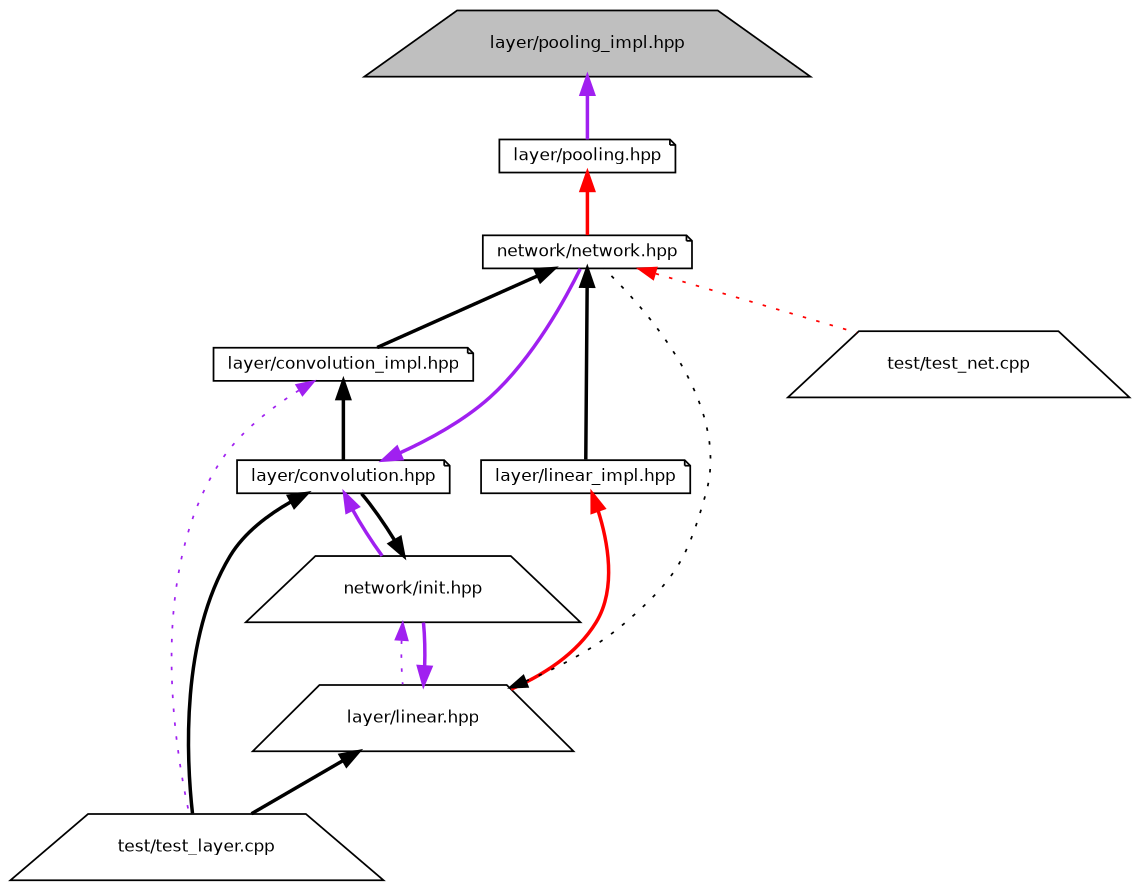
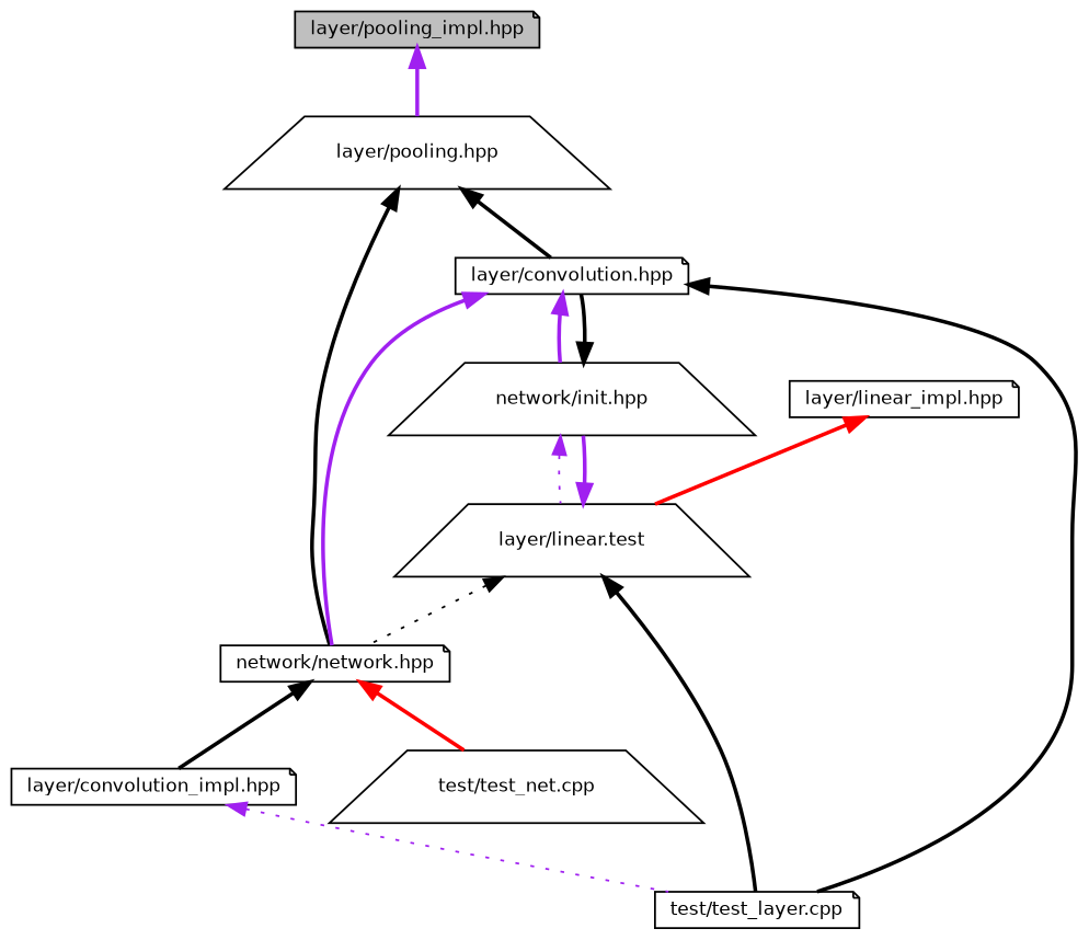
  digraph {
    node [color=black fillcolor=white fontname=Helvetica fontsize=10 shape=note style=filled]
    edge [color=black dir=back fontname=Helvetica fontsize=10 labelfontname=Helvetica labelfontsize=10 style=bold]
-   n1 [fillcolor=grey75 fontcolor=black height=0.2 label="layer/pooling_impl.hpp" shape=trapezium width=0.4]
-   n2 [height=0.2 label="layer/pooling.hpp" width=0.4]
+   n1 [fillcolor=grey75 fontcolor=black height=0.2 label="layer/pooling_impl.hpp" width=0.4]
+   n2 [height=0.2 label="layer/pooling.hpp" shape=trapezium width=0.4]
    n3 [height=0.2 label="network/network.hpp" width=0.4]
    n4 [height=0.2 label="layer/convolution_impl.hpp" width=0.4]
    n5 [height=0.2 label="layer/linear_impl.hpp" width=0.4]
    n6 [height=0.2 label="test/test_net.cpp" shape=trapezium width=0.4]
-   n7 [height=0.2 label="test/test_layer.cpp" shape=trapezium width=0.4]
+   n7 [height=0.2 label="test/test_layer.cpp" width=0.4]
    n8 [height=0.2 label="layer/convolution.hpp" width=0.4]
-   n9 [height=0.2 label="layer/linear.hpp" shape=trapezium width=0.4]
+   n9 [height=0.2 label="layer/linear.test" shape=trapezium width=0.4]
    n10 [height=0.2 label="network/init.hpp" shape=trapezium width=0.4]
    n1 -> n2 [color=purple]
-   n2 -> n3 [color=red]
+   n2 -> n3
    n3 -> n4
-   n3 -> n5
-   n3 -> n6 [color=red style=dotted]
+   n3 -> n6 [color=red]
    n4 -> n7 [color=purple style=dotted]
-   n4 -> n8
+   n2 -> n8
    n5 -> n9 [color=red]
    n8 -> n3 [color=purple]
    n8 -> n7
    n8 -> n10 [color=purple]
    n9 -> n3 [style=dotted]
    n9 -> n7
    n9 -> n10 [color=purple]
    n10 -> n8
    n10 -> n9 [color=purple style=dotted]
  }
